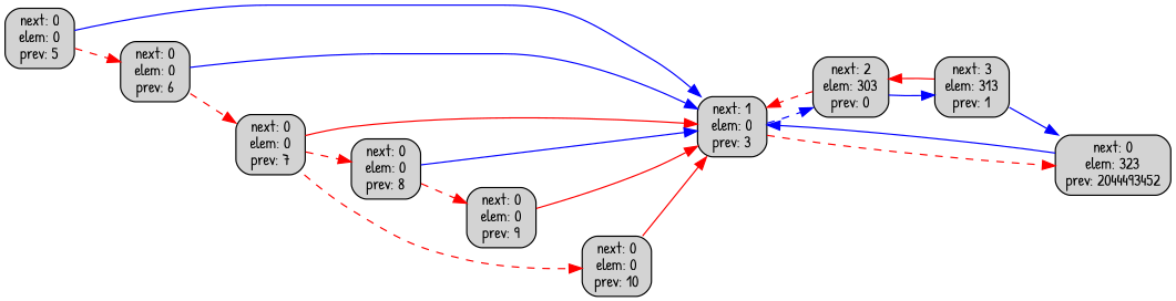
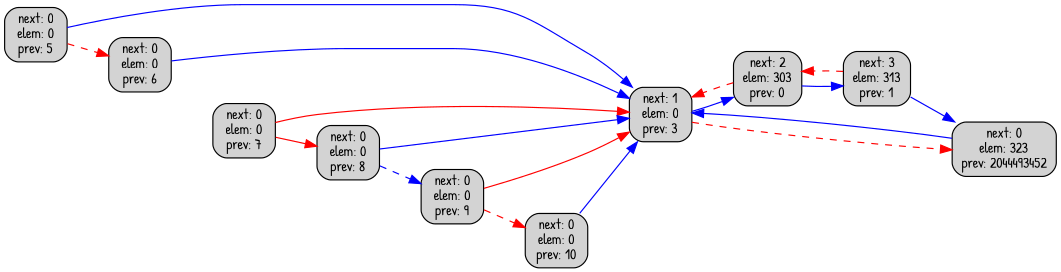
  digraph {
    fontname="Patrick Hand"
    rankdir=LR
    node [fillcolor=lightgray fontname="Patrick Hand" fontsize=12 shape=rect style="rounded,filled"]
    edge [color=red fontname="Patrick Hand"]
    n1 [label="next: 1\nelem: 0\nprev: 3"]
    n2 [label="next: 2\nelem: 303\nprev: 0"]
    n3 [label="next: 0\nelem: 323\nprev: 2044493452"]
    n4 [label="next: 3\nelem: 313\nprev: 1"]
    n5 [label="next: 0\nelem: 0\nprev: 5"]
    n6 [label="next: 0\nelem: 0\nprev: 6"]
    n7 [label="next: 0\nelem: 0\nprev: 7"]
    n8 [label="next: 0\nelem: 0\nprev: 8"]
    n9 [label="next: 0\nelem: 0\nprev: 9"]
    n10 [label="next: 0\nelem: 0\nprev: 10"]
-   n1 -> n2 [color=blue style=dashed]
+   n1 -> n2 [color=blue]
    n1 -> n3 [style=dashed]
    n2 -> n1 [style=dashed]
    n2 -> n4 [color=blue]
    n3 -> n1 [color=blue]
-   n4 -> n2 [style=solid]
+   n4 -> n2 [style=dashed]
    n4 -> n3 [color=blue]
    n5 -> n1 [color=blue]
    n5 -> n6 [style=dashed]
    n6 -> n1 [color=blue]
-   n6 -> n7 [style=dashed]
    n7 -> n1
-   n7 -> n8 [style=dashed]
+   n7 -> n8 [style=solid]
    n8 -> n1 [color=blue]
-   n8 -> n9 [style=dashed]
+   n8 -> n9 [color=blue style=dashed]
    n9 -> n1
-   n7 -> n10 [style=dashed]
-   n10 -> n1
+   n9 -> n10 [style=dashed]
+   n10 -> n1 [color=blue]
  }
